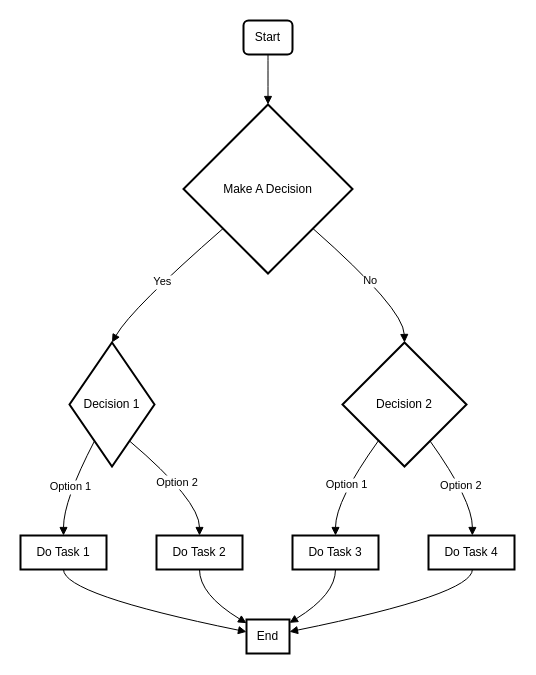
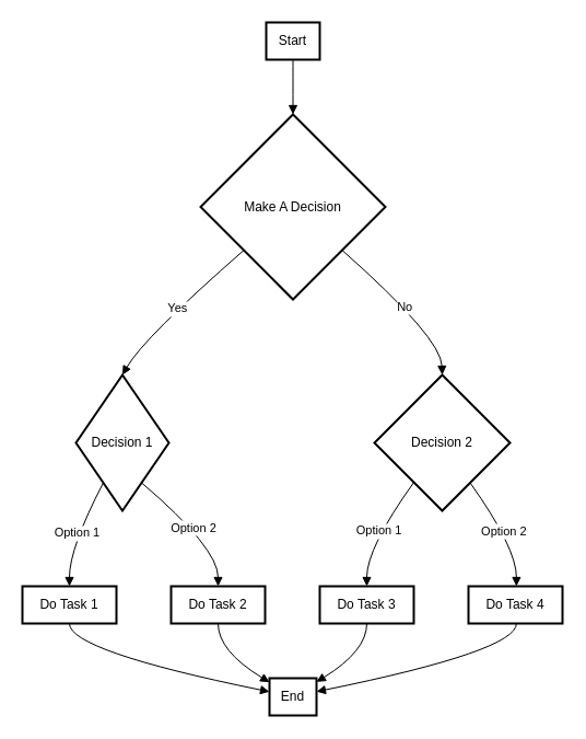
  <mxCell id="0" />
  <mxCell id="1" parent="0" />
- <mxCell id="2" value="Start" style="whiteSpace=wrap;strokeWidth=2;rounded=1;" vertex="1" parent="1"><mxGeometry x="243" width="49" height="34" as="geometry" y="20" /></mxCell>
+ <mxCell id="2" value="Start" style="whiteSpace=wrap;strokeWidth=2;" vertex="1" parent="1"><mxGeometry x="243" width="49" height="34" as="geometry" y="20" /></mxCell>
  <mxCell id="3" value="Make A Decision" style="rhombus;strokeWidth=2;whiteSpace=wrap;" vertex="1" parent="1"><mxGeometry x="183" y="104" width="169" height="169" as="geometry" /></mxCell>
  <mxCell id="4" value="Decision 1" style="rhombus;strokeWidth=2;whiteSpace=wrap;" vertex="1" parent="1"><mxGeometry x="69" y="342" width="85" height="124" as="geometry" /></mxCell>
  <mxCell id="5" value="Decision 2" style="rhombus;strokeWidth=2;whiteSpace=wrap;" vertex="1" parent="1"><mxGeometry x="342" y="342" width="124" height="124" as="geometry" /></mxCell>
  <mxCell id="6" value="Do Task 1" style="whiteSpace=wrap;strokeWidth=2;" vertex="1" parent="1"><mxGeometry y="535" width="86" height="34" as="geometry" x="20" /></mxCell>
  <mxCell id="7" value="Do Task 2" style="whiteSpace=wrap;strokeWidth=2;" vertex="1" parent="1"><mxGeometry x="156" y="535" width="86" height="34" as="geometry" /></mxCell>
  <mxCell id="8" value="Do Task 3" style="whiteSpace=wrap;strokeWidth=2;" vertex="1" parent="1"><mxGeometry x="292" y="535" width="86" height="34" as="geometry" /></mxCell>
  <mxCell id="9" value="Do Task 4" style="whiteSpace=wrap;strokeWidth=2;" vertex="1" parent="1"><mxGeometry x="428" y="535" width="86" height="34" as="geometry" /></mxCell>
  <mxCell id="10" value="End" style="whiteSpace=wrap;strokeWidth=2;" vertex="1" parent="1"><mxGeometry x="246" y="619" width="43" height="34" as="geometry" /></mxCell>
  <mxCell id="11" value="" style="curved=1;startArrow=none;endArrow=block;exitX=0.5;exitY=1;entryX=0.5;entryY=0;" edge="1" parent="1" source="2" target="3"><mxGeometry relative="1" as="geometry"><Array as="points" /></mxGeometry></mxCell>
  <mxCell id="12" value="Yes" style="curved=1;startArrow=none;endArrow=block;exitX=0;exitY=0.94;entryX=0.5;entryY=0;" edge="1" parent="1" source="3" target="4"><mxGeometry relative="1" as="geometry"><Array as="points"><mxPoint x="131" y="308" /></Array></mxGeometry></mxCell>
  <mxCell id="13" value="No" style="curved=1;startArrow=none;endArrow=block;exitX=1;exitY=0.94;entryX=0.5;entryY=0;" edge="1" parent="1" source="3" target="5"><mxGeometry relative="1" as="geometry"><Array as="points"><mxPoint x="403" y="308" /></Array></mxGeometry></mxCell>
  <mxCell id="14" value="Option 1" style="curved=1;startArrow=none;endArrow=block;exitX=0.15;exitY=1;entryX=0.5;entryY=-0.01;" edge="1" parent="1" source="4" target="6"><mxGeometry relative="1" as="geometry"><Array as="points"><mxPoint x="63" y="500" /></Array></mxGeometry></mxCell>
  <mxCell id="15" value="Option 2" style="curved=1;startArrow=none;endArrow=block;exitX=0.85;exitY=1;entryX=0.5;entryY=-0.01;" edge="1" parent="1" source="4" target="7"><mxGeometry relative="1" as="geometry"><Array as="points"><mxPoint x="199" y="500" /></Array></mxGeometry></mxCell>
  <mxCell id="16" value="Option 1" style="curved=1;startArrow=none;endArrow=block;exitX=0.14;exitY=1;entryX=0.5;entryY=-0.01;" edge="1" parent="1" source="5" target="8"><mxGeometry relative="1" as="geometry"><Array as="points"><mxPoint x="335" y="500" /></Array></mxGeometry></mxCell>
  <mxCell id="17" value="Option 2" style="curved=1;startArrow=none;endArrow=block;exitX=0.85;exitY=1;entryX=0.51;entryY=-0.01;" edge="1" parent="1" source="5" target="9"><mxGeometry relative="1" as="geometry"><Array as="points"><mxPoint x="472" y="500" /></Array></mxGeometry></mxCell>
  <mxCell id="18" value="" style="curved=1;startArrow=none;endArrow=block;exitX=0.5;exitY=0.99;entryX=-0.01;entryY=0.36;" edge="1" parent="1" source="6" target="10"><mxGeometry relative="1" as="geometry"><Array as="points"><mxPoint x="63" y="594" /></Array></mxGeometry></mxCell>
  <mxCell id="19" value="" style="curved=1;startArrow=none;endArrow=block;exitX=0.5;exitY=0.99;entryX=-0.01;entryY=0.1;" edge="1" parent="1" source="7" target="10"><mxGeometry relative="1" as="geometry"><Array as="points"><mxPoint x="199" y="594" /></Array></mxGeometry></mxCell>
  <mxCell id="20" value="" style="curved=1;startArrow=none;endArrow=block;exitX=0.5;exitY=0.99;entryX=1;entryY=0.1;" edge="1" parent="1" source="8" target="10"><mxGeometry relative="1" as="geometry"><Array as="points"><mxPoint x="335" y="594" /></Array></mxGeometry></mxCell>
  <mxCell id="21" value="" style="curved=1;startArrow=none;endArrow=block;exitX=0.51;exitY=0.99;entryX=1;entryY=0.36;" edge="1" parent="1" source="9" target="10"><mxGeometry relative="1" as="geometry"><Array as="points"><mxPoint x="472" y="594" /></Array></mxGeometry></mxCell>
